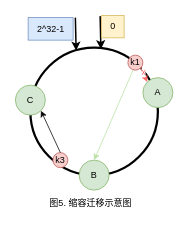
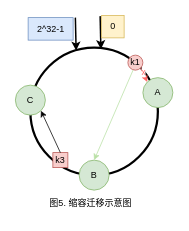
  <mxCell id="0" />
  <mxCell id="1" parent="0" />
  <mxCell id="2" value="" style="ellipse;whiteSpace=wrap;html=1;aspect=fixed;strokeWidth=3;" parent="1" vertex="1"><mxGeometry x="40" y="63" width="170" height="170" as="geometry" /></mxCell>
  <mxCell id="3" value="" style="endArrow=classic;html=1;rounded=0;entryX=0.712;entryY=0.024;entryDx=0;entryDy=0;entryPerimeter=0;strokeWidth=2;" parent="1" edge="1"><mxGeometry width="50" height="50" relative="1" as="geometry"><mxPoint x="133" y="21" as="sourcePoint" /><mxPoint x="134.04" y="65.08" as="targetPoint" /></mxGeometry></mxCell>
  <mxCell id="4" value="" style="endArrow=classic;html=1;rounded=0;entryX=0.712;entryY=0.024;entryDx=0;entryDy=0;entryPerimeter=0;strokeWidth=2;" parent="1" edge="1"><mxGeometry width="50" height="50" relative="1" as="geometry"><mxPoint x="100" y="23" as="sourcePoint" /><mxPoint x="101" y="67" as="targetPoint" /></mxGeometry></mxCell>
  <mxCell id="5" value="0" style="text;html=1;align=center;verticalAlign=middle;resizable=0;points=[];autosize=1;strokeColor=#d6b656;fillColor=#fff2cc;" parent="1" vertex="1"><mxGeometry x="135" y="20" width="30" height="30" as="geometry" /></mxCell>
  <mxCell id="6" value="2^32-1" style="text;html=1;align=center;verticalAlign=middle;resizable=0;points=[];autosize=1;strokeColor=#6c8ebf;fillColor=#dae8fc;" parent="1" vertex="1"><mxGeometry x="37" y="23" width="60" height="30" as="geometry" /></mxCell>
  <mxCell id="7" value="图5. 缩容迁移示意图" style="text;html=1;align=center;verticalAlign=middle;resizable=0;points=[];autosize=1;strokeColor=none;fillColor=none;" parent="1" vertex="1"><mxGeometry x="55" y="256" width="130" height="30" as="geometry" /></mxCell>
  <mxCell id="8" value="A" style="ellipse;whiteSpace=wrap;html=1;aspect=fixed;fillColor=#d5e8d4;strokeColor=#82b366;" parent="1" vertex="1"><mxGeometry x="190" y="103" width="40" height="40" as="geometry" /></mxCell>
  <mxCell id="9" value="B" style="ellipse;whiteSpace=wrap;html=1;aspect=fixed;fillColor=#d5e8d4;strokeColor=#82b366;" parent="1" vertex="1"><mxGeometry x="105" y="213" width="40" height="40" as="geometry" /></mxCell>
  <mxCell id="10" value="C" style="ellipse;whiteSpace=wrap;html=1;aspect=fixed;fillColor=#d5e8d4;strokeColor=#82b366;" parent="1" vertex="1"><mxGeometry x="20" y="113" width="40" height="40" as="geometry" /></mxCell>
  <mxCell id="11" value="k1" style="ellipse;whiteSpace=wrap;html=1;aspect=fixed;fillColor=#f8cecc;strokeColor=#b85450;" parent="1" vertex="1"><mxGeometry x="170" y="73" width="20" height="20" as="geometry" /></mxCell>
  <mxCell id="12" value="" style="endArrow=classic;html=1;rounded=0;exitX=1;exitY=1;exitDx=0;exitDy=0;entryX=0;entryY=0;entryDx=0;entryDy=0;strokeColor=#FF6666;" parent="1" source="11" target="8" edge="1"><mxGeometry width="50" height="50" relative="1" as="geometry"><mxPoint x="60" y="173" as="sourcePoint" /><mxPoint x="110" y="123" as="targetPoint" /></mxGeometry></mxCell>
  <mxCell id="13" value="x" style="edgeLabel;html=1;align=center;verticalAlign=middle;resizable=0;points=[];fontColor=#FF6666;" vertex="1" connectable="0" parent="12"><mxGeometry x="-0.35" y="1" relative="1" as="geometry"><mxPoint as="offset" /></mxGeometry></mxCell>
- <mxCell id="14" value="k3" style="ellipse;whiteSpace=wrap;html=1;aspect=fixed;fillColor=#f8cecc;strokeColor=#b85450;" parent="1" vertex="1"><mxGeometry x="70" y="203" width="20" height="20" as="geometry" /></mxCell>
+ <mxCell id="14" value="k3" style="whiteSpace=wrap;html=1;aspect=fixed;fillColor=#f8cecc;strokeColor=#b85450;rounded=0;" parent="1" vertex="1"><mxGeometry x="70" y="203" width="20" height="20" as="geometry" /></mxCell>
  <mxCell id="15" value="" style="endArrow=classic;html=1;rounded=0;exitX=0.5;exitY=0;exitDx=0;exitDy=0;entryX=1;entryY=1;entryDx=0;entryDy=0;" parent="1" source="14" target="10" edge="1"><mxGeometry width="50" height="50" relative="1" as="geometry"><mxPoint x="124" y="144" as="sourcePoint" /><mxPoint x="70" y="173" as="targetPoint" /></mxGeometry></mxCell>
  <mxCell id="16" value="" style="endArrow=classic;html=1;rounded=0;exitX=0.345;exitY=1;exitDx=0;exitDy=0;entryX=0.5;entryY=0;entryDx=0;entryDy=0;exitPerimeter=0;strokeColor=#B9E0A5;" edge="1" parent="1" source="11" target="9"><mxGeometry width="50" height="50" relative="1" as="geometry"><mxPoint x="165" y="124" as="sourcePoint" /><mxPoint x="111" y="153" as="targetPoint" /></mxGeometry></mxCell>
